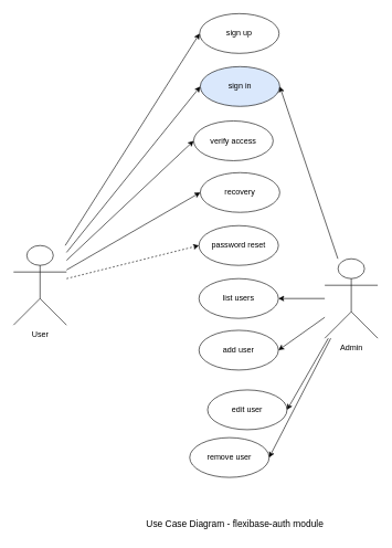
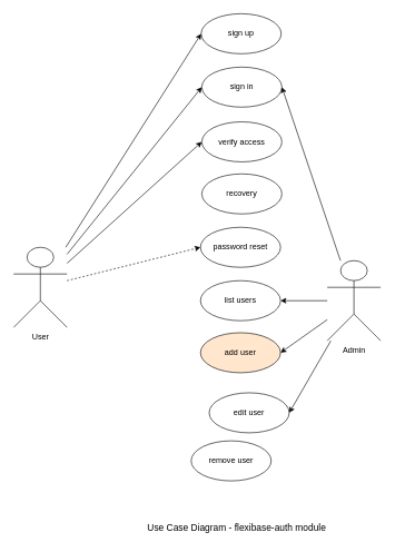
  <mxCell id="0" />
  <mxCell id="1" parent="0" />
  <mxCell id="2" value="User" style="shape=umlActor;verticalLabelPosition=bottom;verticalAlign=top;html=1;outlineConnect=0;" parent="1" vertex="1"><mxGeometry x="20" y="370" width="80" height="120" as="geometry" /></mxCell>
  <mxCell id="3" value="Admin" style="shape=umlActor;verticalLabelPosition=bottom;verticalAlign=top;html=1;outlineConnect=0;" parent="1" vertex="1"><mxGeometry x="490" y="390" width="80" height="120" as="geometry" /></mxCell>
  <mxCell id="4" value="sign up" style="ellipse;whiteSpace=wrap;html=1;align=center;" parent="1" vertex="1"><mxGeometry x="301" y="20" width="120" height="60" as="geometry" /></mxCell>
- <mxCell id="5" value="sign in" style="ellipse;whiteSpace=wrap;html=1;align=center;fillColor=#dae8fc;" parent="1" vertex="1"><mxGeometry x="302" y="100" width="120" height="60" as="geometry" /></mxCell>
- <mxCell id="6" value="verify access" style="ellipse;whiteSpace=wrap;html=1;align=center;" parent="1" vertex="1"><mxGeometry x="292" y="182" width="120" height="60" as="geometry" /></mxCell>
+ <mxCell id="5" value="sign in" style="ellipse;whiteSpace=wrap;html=1;align=center;" parent="1" vertex="1"><mxGeometry x="302" y="100" width="120" height="60" as="geometry" /></mxCell>
+ <mxCell id="6" value="verify access" style="ellipse;whiteSpace=wrap;html=1;align=center;" parent="1" vertex="1"><mxGeometry x="302" y="182" width="120" height="60" as="geometry" /></mxCell>
  <mxCell id="7" value="recovery" style="ellipse;whiteSpace=wrap;html=1;align=center;" parent="1" vertex="1"><mxGeometry x="302" y="260" width="120" height="60" as="geometry" /></mxCell>
  <mxCell id="8" value="password reset" style="ellipse;whiteSpace=wrap;html=1;align=center;" parent="1" vertex="1"><mxGeometry x="300" y="340" width="120" height="60" as="geometry" /></mxCell>
  <mxCell id="9" value="list users" style="ellipse;whiteSpace=wrap;html=1;align=center;" parent="1" vertex="1"><mxGeometry x="300" y="420" width="120" height="60" as="geometry" /></mxCell>
- <mxCell id="10" value="add user" style="ellipse;whiteSpace=wrap;html=1;align=center;" parent="1" vertex="1"><mxGeometry x="300" y="498" width="120" height="60" as="geometry" /></mxCell>
+ <mxCell id="10" value="add user" style="ellipse;whiteSpace=wrap;html=1;align=center;fillColor=#ffe6cc;" parent="1" vertex="1"><mxGeometry x="300" y="498" width="120" height="60" as="geometry" /></mxCell>
  <mxCell id="11" value="edit user" style="ellipse;whiteSpace=wrap;html=1;align=center;" parent="1" vertex="1"><mxGeometry x="313" y="588" width="120" height="60" as="geometry" /></mxCell>
  <mxCell id="12" value="remove user" style="ellipse;whiteSpace=wrap;html=1;align=center;" parent="1" vertex="1"><mxGeometry x="286" y="660" width="120" height="60" as="geometry" /></mxCell>
  <mxCell id="13" value="&lt;font style=&quot;font-size: 14px;&quot;&gt;Use Case Diagram - flexibase-auth module&lt;/font&gt;" style="text;html=1;align=center;verticalAlign=middle;resizable=0;points=[];autosize=1;strokeColor=none;fillColor=none;" parent="1" vertex="1"><mxGeometry x="209" y="775" width="290" height="30" as="geometry" /></mxCell>
  <mxCell id="14" value="" style="endArrow=classic;html=1;rounded=0;entryX=0;entryY=0.5;entryDx=0;entryDy=0;" parent="1" source="2" target="4" edge="1"><mxGeometry width="50" height="50" relative="1" as="geometry"><mxPoint x="330" y="280" as="sourcePoint" /><mxPoint x="380" y="230" as="targetPoint" /></mxGeometry></mxCell>
  <mxCell id="15" value="" style="endArrow=classic;html=1;rounded=0;entryX=0;entryY=0.5;entryDx=0;entryDy=0;" parent="1" source="2" target="5" edge="1"><mxGeometry width="50" height="50" relative="1" as="geometry"><mxPoint x="330" y="280" as="sourcePoint" /><mxPoint x="380" y="230" as="targetPoint" /></mxGeometry></mxCell>
  <mxCell id="16" value="" style="endArrow=classic;html=1;rounded=0;entryX=0;entryY=0.5;entryDx=0;entryDy=0;" parent="1" source="2" target="6" edge="1"><mxGeometry width="50" height="50" relative="1" as="geometry"><mxPoint x="330" y="380" as="sourcePoint" /><mxPoint x="380" y="330" as="targetPoint" /></mxGeometry></mxCell>
- <mxCell id="17" value="" style="endArrow=classic;html=1;rounded=0;entryX=0;entryY=0.5;entryDx=0;entryDy=0;" parent="1" source="2" target="7" edge="1"><mxGeometry width="50" height="50" relative="1" as="geometry"><mxPoint x="330" y="380" as="sourcePoint" /><mxPoint x="380" y="330" as="targetPoint" /></mxGeometry></mxCell>
  <mxCell id="18" value="" style="endArrow=classic;html=1;rounded=0;entryX=1;entryY=0.5;entryDx=0;entryDy=0;" parent="1" source="3" target="5" edge="1"><mxGeometry width="50" height="50" relative="1" as="geometry"><mxPoint x="330" y="480" as="sourcePoint" /><mxPoint x="550" y="170" as="targetPoint" /></mxGeometry></mxCell>
  <mxCell id="19" value="" style="endArrow=classic;html=1;rounded=0;entryX=1;entryY=0.5;entryDx=0;entryDy=0;" parent="1" source="3" target="9" edge="1"><mxGeometry width="50" height="50" relative="1" as="geometry"><mxPoint x="330" y="480" as="sourcePoint" /><mxPoint x="380" y="430" as="targetPoint" /></mxGeometry></mxCell>
  <mxCell id="20" value="" style="endArrow=classic;html=1;rounded=0;entryX=1;entryY=0.5;entryDx=0;entryDy=0;" parent="1" source="3" target="10" edge="1"><mxGeometry width="50" height="50" relative="1" as="geometry"><mxPoint x="330" y="480" as="sourcePoint" /><mxPoint x="380" y="430" as="targetPoint" /></mxGeometry></mxCell>
  <mxCell id="21" value="" style="endArrow=classic;html=1;rounded=0;entryX=1;entryY=0.5;entryDx=0;entryDy=0;" parent="1" source="3" target="11" edge="1"><mxGeometry width="50" height="50" relative="1" as="geometry"><mxPoint x="330" y="480" as="sourcePoint" /><mxPoint x="380" y="430" as="targetPoint" /></mxGeometry></mxCell>
- <mxCell id="22" value="" style="endArrow=classic;html=1;rounded=0;entryX=1;entryY=0.5;entryDx=0;entryDy=0;" parent="1" source="3" target="12" edge="1"><mxGeometry width="50" height="50" relative="1" as="geometry"><mxPoint x="330" y="480" as="sourcePoint" /><mxPoint x="380" y="430" as="targetPoint" /></mxGeometry></mxCell>
  <mxCell id="23" value="" style="endArrow=classic;html=1;rounded=0;entryX=0;entryY=0.5;entryDx=0;entryDy=0;dashed=1;" edge="1" parent="1" source="2" target="8"><mxGeometry width="50" height="50" relative="1" as="geometry"><mxPoint x="190" y="440" as="sourcePoint" /><mxPoint x="240" y="390" as="targetPoint" /></mxGeometry></mxCell>
